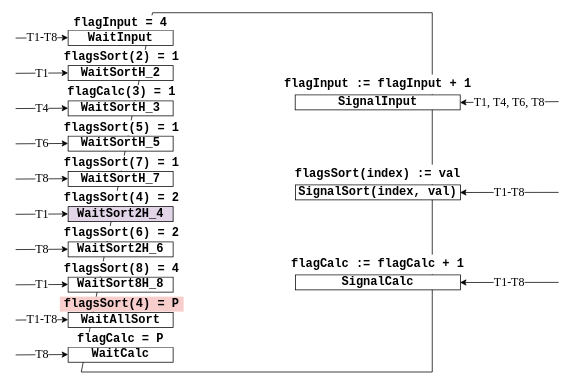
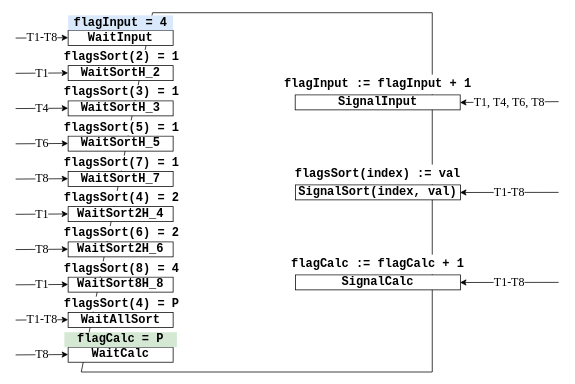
  <mxCell id="0" />
  <mxCell id="1" parent="0" />
  <mxCell id="2" value="" style="shape=manualInput;whiteSpace=wrap;html=1;size=95;rotation=90;flipH=0;flipV=1;" parent="1" vertex="1"><mxGeometry x="102" y="22" width="479.05" height="467.97" as="geometry" /></mxCell>
  <mxCell id="3" value="" style="group" parent="1" vertex="1" connectable="0"><mxGeometry x="20" y="20" width="210" height="40" as="geometry" /></mxCell>
  <mxCell id="4" value="WaitInput" style="rounded=0;whiteSpace=wrap;html=1;fontFamily=Courier New;fontSize=16;fontStyle=1" parent="3" vertex="1"><mxGeometry x="70" y="20" width="140" height="20" as="geometry" /></mxCell>
  <mxCell id="5" value="&lt;p&gt;&lt;font face=&quot;Times New Roman&quot;&gt;T1-T8&lt;/font&gt;&lt;/p&gt;" style="endArrow=classic;html=1;fontFamily=Courier New;fontSize=16;" parent="3" edge="1"><mxGeometry width="50" height="50" relative="1" as="geometry"><mxPoint y="30.25" as="sourcePoint" /><mxPoint x="70" y="29.75" as="targetPoint" /></mxGeometry></mxCell>
- <mxCell id="6" value="flagInput = 4" style="rounded=0;whiteSpace=wrap;html=1;fontFamily=Courier New;fontSize=16;fontStyle=1;strokeColor=none;fillColor=#ffffff;" parent="3" vertex="1"><mxGeometry x="70" width="140" height="20" as="geometry" /></mxCell>
+ <mxCell id="6" value="flagInput = 4" style="rounded=0;whiteSpace=wrap;html=1;fontFamily=Courier New;fontSize=16;fontStyle=1;strokeColor=none;fillColor=#dae8fc;" parent="3" vertex="1"><mxGeometry x="70" width="140" height="20" as="geometry" /></mxCell>
  <mxCell id="7" value="" style="group" parent="1" vertex="1" connectable="0"><mxGeometry x="20" y="66" width="224" height="41" as="geometry" /></mxCell>
  <mxCell id="8" value="WaitSortH_2" style="rounded=0;whiteSpace=wrap;html=1;fontFamily=Courier New;fontSize=16;fontStyle=1" parent="7" vertex="1"><mxGeometry x="70" y="21" width="140" height="20" as="geometry" /></mxCell>
  <mxCell id="9" value="&lt;p&gt;&lt;font face=&quot;Times New Roman&quot;&gt;T1&lt;/font&gt;&lt;/p&gt;" style="endArrow=classic;html=1;fontFamily=Courier New;fontSize=16;" parent="7" edge="1"><mxGeometry width="50" height="50" relative="1" as="geometry"><mxPoint y="31.25" as="sourcePoint" /><mxPoint x="70" y="30.75" as="targetPoint" /></mxGeometry></mxCell>
  <mxCell id="10" value="flagsSort(2) = 1" style="rounded=0;whiteSpace=wrap;html=1;fontFamily=Courier New;fontSize=16;fontStyle=1;strokeColor=none;fillColor=#ffffff;" parent="7" vertex="1"><mxGeometry x="59" width="165" height="20" as="geometry" /></mxCell>
  <mxCell id="11" value="" style="group" parent="1" vertex="1" connectable="0"><mxGeometry x="20" y="113" width="224" height="41" as="geometry" /></mxCell>
  <mxCell id="12" value="WaitSortH_3" style="rounded=0;whiteSpace=wrap;html=1;fontFamily=Courier New;fontSize=16;fontStyle=1" parent="11" vertex="1"><mxGeometry x="70" y="21" width="140" height="20" as="geometry" /></mxCell>
  <mxCell id="13" value="&lt;p&gt;&lt;font face=&quot;Times New Roman&quot;&gt;T4&lt;/font&gt;&lt;/p&gt;" style="endArrow=classic;html=1;fontFamily=Courier New;fontSize=16;" parent="11" edge="1"><mxGeometry width="50" height="50" relative="1" as="geometry"><mxPoint y="31.25" as="sourcePoint" /><mxPoint x="70" y="30.75" as="targetPoint" /></mxGeometry></mxCell>
- <mxCell id="14" value="flagCalc(3) = 1" style="rounded=0;whiteSpace=wrap;html=1;fontFamily=Courier New;fontSize=16;fontStyle=1;strokeColor=none;fillColor=#ffffff;" parent="11" vertex="1"><mxGeometry x="59" width="165" height="20" as="geometry" /></mxCell>
+ <mxCell id="14" value="flagsSort(3) = 1" style="rounded=0;whiteSpace=wrap;html=1;fontFamily=Courier New;fontSize=16;fontStyle=1;strokeColor=none;fillColor=#ffffff;" parent="11" vertex="1"><mxGeometry x="59" width="165" height="20" as="geometry" /></mxCell>
  <mxCell id="15" value="" style="group" parent="1" vertex="1" connectable="0"><mxGeometry x="20" y="160" width="224" height="41" as="geometry" /></mxCell>
  <mxCell id="16" value="WaitSortH_5" style="rounded=0;whiteSpace=wrap;html=1;fontFamily=Courier New;fontSize=16;fontStyle=1" parent="15" vertex="1"><mxGeometry x="70" y="21" width="140" height="20" as="geometry" /></mxCell>
  <mxCell id="17" value="&lt;p&gt;&lt;font face=&quot;Times New Roman&quot;&gt;T6&lt;/font&gt;&lt;/p&gt;" style="endArrow=classic;html=1;fontFamily=Courier New;fontSize=16;" parent="15" edge="1"><mxGeometry width="50" height="50" relative="1" as="geometry"><mxPoint y="31.25" as="sourcePoint" /><mxPoint x="70" y="30.75" as="targetPoint" /></mxGeometry></mxCell>
  <mxCell id="18" value="flagsSort(5) = 1" style="rounded=0;whiteSpace=wrap;html=1;fontFamily=Courier New;fontSize=16;fontStyle=1;strokeColor=none;fillColor=#ffffff;" parent="15" vertex="1"><mxGeometry x="59" width="165" height="20" as="geometry" /></mxCell>
  <mxCell id="19" value="" style="group" parent="1" vertex="1" connectable="0"><mxGeometry x="20" y="254" width="224" height="41" as="geometry" /></mxCell>
- <mxCell id="20" value="WaitSort2H_4" style="rounded=0;whiteSpace=wrap;html=1;fontFamily=Courier New;fontSize=16;fontStyle=1;fillColor=#e1d5e7;" parent="19" vertex="1"><mxGeometry x="70" y="21" width="140" height="20" as="geometry" /></mxCell>
+ <mxCell id="20" value="WaitSort2H_4" style="rounded=0;whiteSpace=wrap;html=1;fontFamily=Courier New;fontSize=16;fontStyle=1" parent="19" vertex="1"><mxGeometry x="70" y="21" width="140" height="20" as="geometry" /></mxCell>
  <mxCell id="21" value="&lt;p&gt;&lt;font face=&quot;Times New Roman&quot;&gt;T1&lt;/font&gt;&lt;/p&gt;" style="endArrow=classic;html=1;fontFamily=Courier New;fontSize=16;" parent="19" edge="1"><mxGeometry width="50" height="50" relative="1" as="geometry"><mxPoint y="31.25" as="sourcePoint" /><mxPoint x="70" y="30.75" as="targetPoint" /></mxGeometry></mxCell>
  <mxCell id="22" value="flagsSort(4) = 2" style="rounded=0;whiteSpace=wrap;html=1;fontFamily=Courier New;fontSize=16;fontStyle=1;strokeColor=none;fillColor=#ffffff;" parent="19" vertex="1"><mxGeometry x="59" width="165" height="20" as="geometry" /></mxCell>
  <mxCell id="23" value="" style="group" parent="1" vertex="1" connectable="0"><mxGeometry x="20" y="395" width="224" height="41" as="geometry" /></mxCell>
  <mxCell id="24" value="WaitAllSort" style="rounded=0;whiteSpace=wrap;html=1;fontFamily=Courier New;fontSize=16;fontStyle=1" parent="23" vertex="1"><mxGeometry x="70" y="21" width="140" height="20" as="geometry" /></mxCell>
  <mxCell id="25" value="&lt;p&gt;&lt;font face=&quot;Times New Roman&quot;&gt;T1-T8&lt;/font&gt;&lt;/p&gt;" style="endArrow=classic;html=1;fontFamily=Courier New;fontSize=16;" parent="23" edge="1"><mxGeometry width="50" height="50" relative="1" as="geometry"><mxPoint y="31.25" as="sourcePoint" /><mxPoint x="70" y="30.75" as="targetPoint" /></mxGeometry></mxCell>
- <mxCell id="26" value="flagsSort(4) = P" style="rounded=0;whiteSpace=wrap;html=1;fontFamily=Courier New;fontSize=16;fontStyle=1;strokeColor=none;fillColor=#f8cecc;" parent="23" vertex="1"><mxGeometry x="59" width="165" height="20" as="geometry" /></mxCell>
+ <mxCell id="26" value="flagsSort(4) = P" style="rounded=0;whiteSpace=wrap;html=1;fontFamily=Courier New;fontSize=16;fontStyle=1;strokeColor=none;fillColor=#ffffff;" parent="23" vertex="1"><mxGeometry x="59" width="165" height="20" as="geometry" /></mxCell>
  <mxCell id="27" value="" style="group" parent="1" vertex="1" connectable="0"><mxGeometry x="20" y="442.46" width="215" height="40.0" as="geometry" /></mxCell>
  <mxCell id="28" value="WaitCalc" style="rounded=0;whiteSpace=wrap;html=1;fontFamily=Courier New;fontSize=16;fontStyle=1" parent="27" vertex="1"><mxGeometry x="70" y="20" width="140" height="20" as="geometry" /></mxCell>
  <mxCell id="29" value="&lt;p&gt;&lt;font face=&quot;Times New Roman&quot;&gt;T8&lt;/font&gt;&lt;/p&gt;" style="endArrow=classic;html=1;fontFamily=Courier New;fontSize=16;" parent="27" edge="1"><mxGeometry width="50" height="50" relative="1" as="geometry"><mxPoint y="30.25" as="sourcePoint" /><mxPoint x="70" y="29.75" as="targetPoint" /></mxGeometry></mxCell>
- <mxCell id="30" value="flagCalc = P" style="rounded=0;whiteSpace=wrap;html=1;fontFamily=Courier New;fontSize=16;fontStyle=1;strokeColor=none;fillColor=#ffffff;" parent="27" vertex="1"><mxGeometry x="65" width="150" height="20" as="geometry" /></mxCell>
+ <mxCell id="30" value="flagCalc = P" style="rounded=0;whiteSpace=wrap;html=1;fontFamily=Courier New;fontSize=16;fontStyle=1;strokeColor=none;fillColor=#d5e8d4;" parent="27" vertex="1"><mxGeometry x="65" width="150" height="20" as="geometry" /></mxCell>
  <mxCell id="31" value="" style="group" parent="1" vertex="1" connectable="0"><mxGeometry x="20" y="301" width="224" height="41" as="geometry" /></mxCell>
  <mxCell id="32" value="" style="group" parent="31" vertex="1" connectable="0"><mxGeometry width="224" height="41" as="geometry" /></mxCell>
  <mxCell id="33" value="WaitSort2H_6" style="rounded=0;whiteSpace=wrap;html=1;fontFamily=Courier New;fontSize=16;fontStyle=1" parent="32" vertex="1"><mxGeometry x="70" y="21" width="140" height="20" as="geometry" /></mxCell>
  <mxCell id="34" value="&lt;p&gt;&lt;font face=&quot;Times New Roman&quot;&gt;T8&lt;/font&gt;&lt;/p&gt;" style="endArrow=classic;html=1;fontFamily=Courier New;fontSize=16;" parent="32" edge="1"><mxGeometry width="50" height="50" relative="1" as="geometry"><mxPoint y="31.25" as="sourcePoint" /><mxPoint x="70" y="30.75" as="targetPoint" /></mxGeometry></mxCell>
  <mxCell id="35" value="flagsSort(6) = 2" style="rounded=0;whiteSpace=wrap;html=1;fontFamily=Courier New;fontSize=16;fontStyle=1;strokeColor=none;fillColor=#ffffff;" parent="32" vertex="1"><mxGeometry x="59" width="165" height="20" as="geometry" /></mxCell>
  <mxCell id="36" value="" style="group" parent="1" vertex="1" connectable="0"><mxGeometry x="362" y="219" width="382" height="47" as="geometry" /></mxCell>
  <mxCell id="37" value="SignalSort(index, val)" style="rounded=0;whiteSpace=wrap;html=1;fontFamily=Courier New;fontSize=16;fontStyle=1" parent="36" vertex="1"><mxGeometry x="31.25" y="27" width="220" height="20" as="geometry" /></mxCell>
  <mxCell id="38" value="&lt;font face=&quot;Times New Roman&quot;&gt;T1-T8&lt;/font&gt;" style="endArrow=classic;html=1;fontFamily=Courier New;fontSize=16;" parent="36" edge="1"><mxGeometry width="50" height="50" relative="1" as="geometry"><mxPoint x="382" y="37" as="sourcePoint" /><mxPoint x="250.5" y="37.16" as="targetPoint" /></mxGeometry></mxCell>
  <mxCell id="39" value="flagsSort(index) := val" style="rounded=0;whiteSpace=wrap;html=1;fontFamily=Courier New;fontSize=16;fontStyle=1;strokeColor=none;fillColor=#ffffff;" parent="36" vertex="1"><mxGeometry x="1.25" width="280" height="26" as="geometry" /></mxCell>
  <mxCell id="40" value="" style="group" parent="1" vertex="1" connectable="0"><mxGeometry x="362" y="199" width="382" height="47" as="geometry" /></mxCell>
  <mxCell id="41" value="" style="group" parent="40" vertex="1" connectable="0"><mxGeometry width="382" height="47" as="geometry" /></mxCell>
  <mxCell id="42" value="" style="group" parent="41" vertex="1" connectable="0"><mxGeometry width="382" height="47" as="geometry" /></mxCell>
  <mxCell id="43" value="" style="group" parent="42" vertex="1" connectable="0"><mxGeometry width="382" height="47" as="geometry" /></mxCell>
  <mxCell id="44" value="" style="group" parent="1" vertex="1" connectable="0"><mxGeometry x="362" y="339" width="382" height="47" as="geometry" /></mxCell>
  <mxCell id="45" value="SignalCalc" style="rounded=0;whiteSpace=wrap;html=1;fontFamily=Courier New;fontSize=16;fontStyle=1" parent="44" vertex="1"><mxGeometry x="31.25" y="27" width="220" height="20" as="geometry" /></mxCell>
  <mxCell id="46" value="&lt;font face=&quot;Times New Roman&quot;&gt;T1-T8&lt;/font&gt;" style="endArrow=classic;html=1;fontFamily=Courier New;fontSize=16;" parent="44" edge="1"><mxGeometry width="50" height="50" relative="1" as="geometry"><mxPoint x="382" y="37" as="sourcePoint" /><mxPoint x="250.5" y="37.16" as="targetPoint" /></mxGeometry></mxCell>
  <mxCell id="47" value="flagCalc := flagCalc + 1" style="rounded=0;whiteSpace=wrap;html=1;fontFamily=Courier New;fontSize=16;fontStyle=1;strokeColor=none;fillColor=#ffffff;" parent="44" vertex="1"><mxGeometry x="1.25" width="280" height="26" as="geometry" /></mxCell>
  <mxCell id="48" value="" style="group" parent="1" vertex="1" connectable="0"><mxGeometry x="362.75" y="99" width="381.25" height="47" as="geometry" /></mxCell>
  <mxCell id="49" value="SignalInput" style="rounded=0;whiteSpace=wrap;html=1;fontFamily=Courier New;fontSize=16;fontStyle=1" parent="48" vertex="1"><mxGeometry x="30" y="27" width="220" height="20" as="geometry" /></mxCell>
  <mxCell id="50" value="&lt;font face=&quot;Times New Roman&quot;&gt;T1, T4, T6, T8&lt;/font&gt;" style="endArrow=classic;html=1;fontFamily=Courier New;fontSize=16;" parent="48" edge="1"><mxGeometry width="50" height="50" relative="1" as="geometry"><mxPoint x="381.25" y="36" as="sourcePoint" /><mxPoint x="249.75" y="37.16" as="targetPoint" /></mxGeometry></mxCell>
  <mxCell id="51" value="flagInput := flagInput + 1" style="rounded=0;whiteSpace=wrap;html=1;fontFamily=Courier New;fontSize=16;fontStyle=1;strokeColor=none;fillColor=#ffffff;" parent="48" vertex="1"><mxGeometry width="280" height="26" as="geometry" /></mxCell>
  <mxCell id="52" value="" style="group" vertex="1" connectable="0" parent="1"><mxGeometry x="20" y="207" width="224" height="41" as="geometry" /></mxCell>
  <mxCell id="53" value="WaitSortH_7" style="rounded=0;whiteSpace=wrap;html=1;fontFamily=Courier New;fontSize=16;fontStyle=1" vertex="1" parent="52"><mxGeometry x="70" y="21" width="140" height="20" as="geometry" /></mxCell>
  <mxCell id="54" value="&lt;p&gt;&lt;font face=&quot;Times New Roman&quot;&gt;T8&lt;/font&gt;&lt;/p&gt;" style="endArrow=classic;html=1;fontFamily=Courier New;fontSize=16;" edge="1" parent="52"><mxGeometry width="50" height="50" relative="1" as="geometry"><mxPoint y="31.25" as="sourcePoint" /><mxPoint x="70" y="30.75" as="targetPoint" /></mxGeometry></mxCell>
  <mxCell id="55" value="flagsSort(7) = 1" style="rounded=0;whiteSpace=wrap;html=1;fontFamily=Courier New;fontSize=16;fontStyle=1;strokeColor=none;fillColor=#ffffff;" vertex="1" parent="52"><mxGeometry x="59" width="165" height="20" as="geometry" /></mxCell>
  <mxCell id="56" value="" style="group" vertex="1" connectable="0" parent="1"><mxGeometry x="20" y="348" width="224" height="41" as="geometry" /></mxCell>
  <mxCell id="57" value="" style="group" vertex="1" connectable="0" parent="56"><mxGeometry width="224" height="41" as="geometry" /></mxCell>
  <mxCell id="58" value="WaitSort8H_8" style="rounded=0;whiteSpace=wrap;html=1;fontFamily=Courier New;fontSize=16;fontStyle=1" vertex="1" parent="57"><mxGeometry x="70" y="21" width="140" height="20" as="geometry" /></mxCell>
  <mxCell id="59" value="&lt;p&gt;&lt;font face=&quot;Times New Roman&quot;&gt;T1&lt;/font&gt;&lt;/p&gt;" style="endArrow=classic;html=1;fontFamily=Courier New;fontSize=16;" edge="1" parent="57"><mxGeometry width="50" height="50" relative="1" as="geometry"><mxPoint y="31.25" as="sourcePoint" /><mxPoint x="70" y="30.75" as="targetPoint" /></mxGeometry></mxCell>
  <mxCell id="60" value="flagsSort(8) = 4" style="rounded=0;whiteSpace=wrap;html=1;fontFamily=Courier New;fontSize=16;fontStyle=1;strokeColor=none;fillColor=#ffffff;" vertex="1" parent="57"><mxGeometry x="59" width="165" height="20" as="geometry" /></mxCell>
